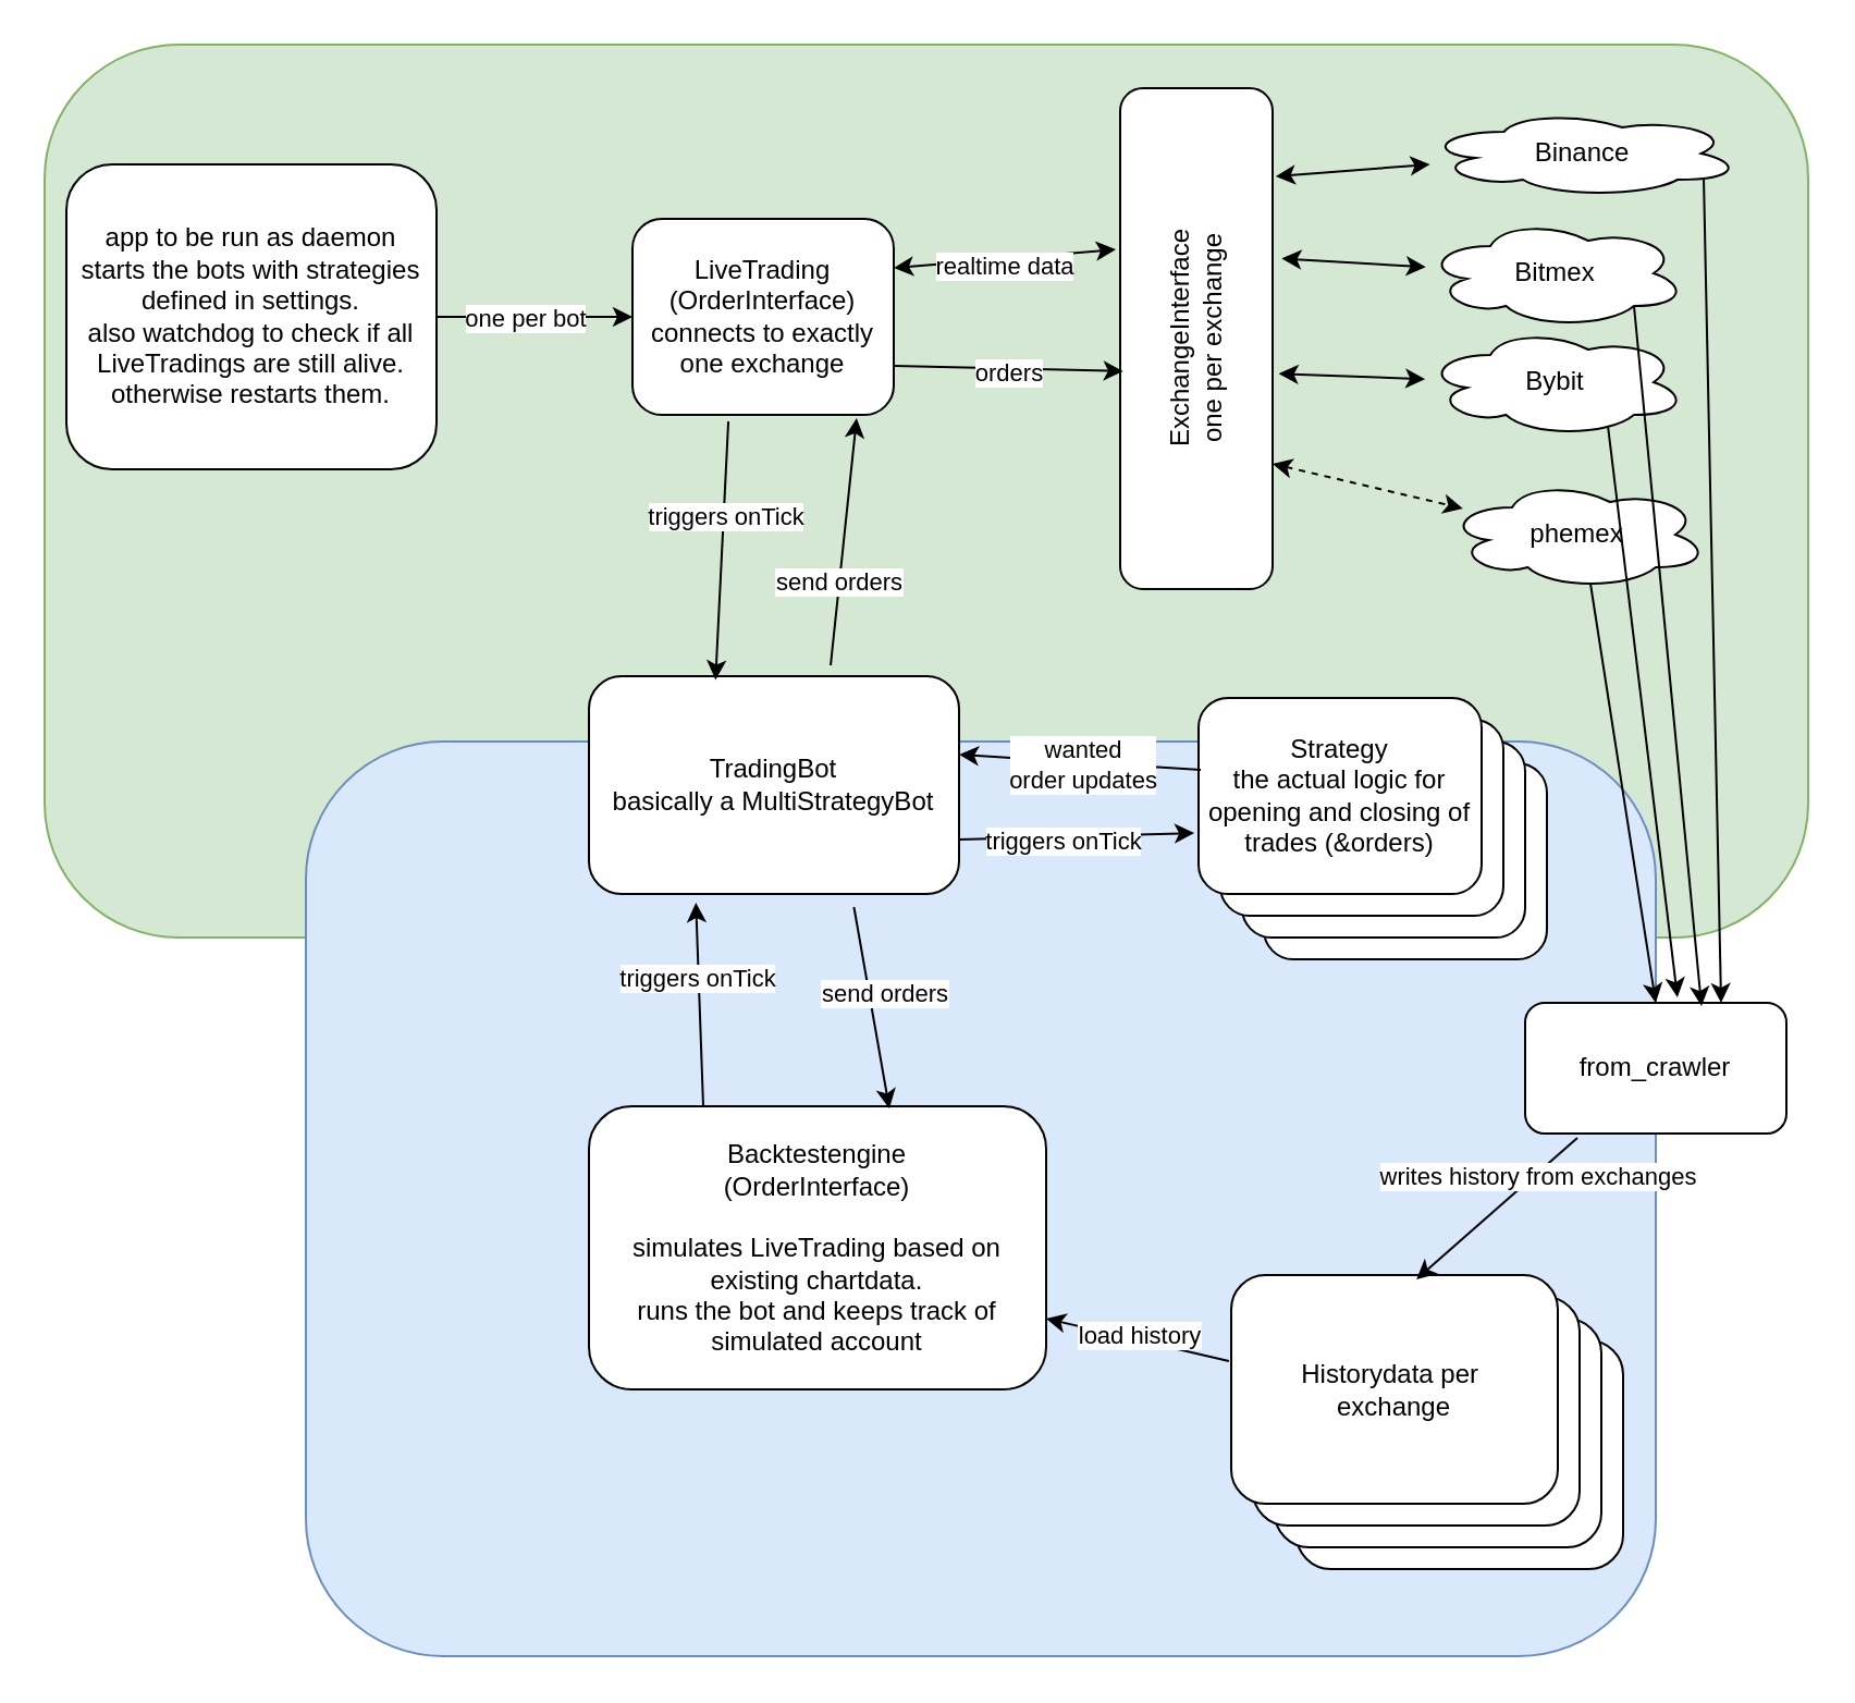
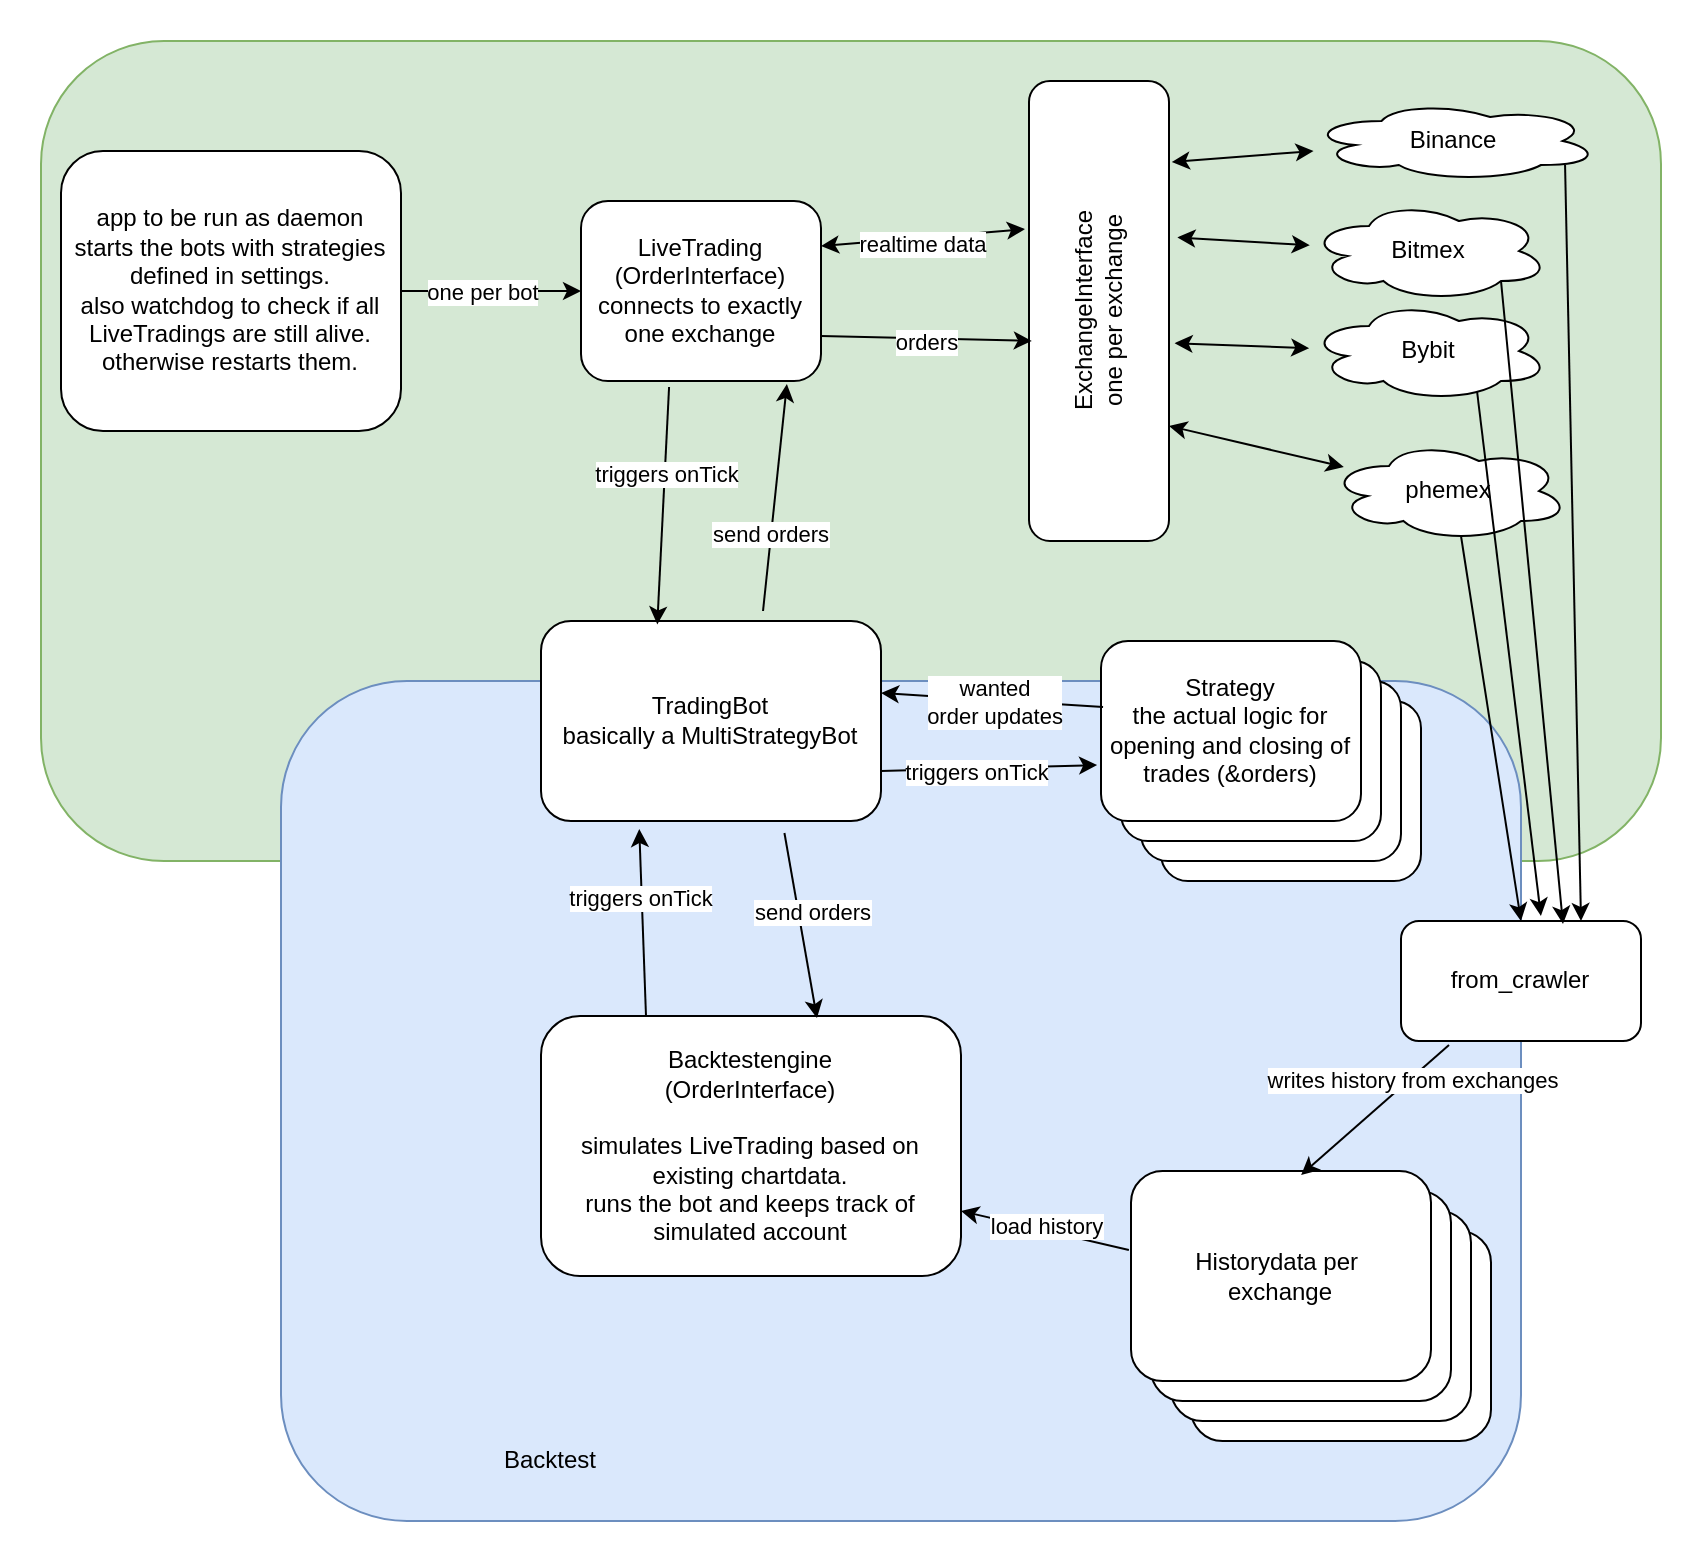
  <mxCell id="0" />
  <mxCell id="1" parent="0" />
  <mxCell id="2" value="" style="rounded=1;whiteSpace=wrap;html=1;fillColor=#d5e8d4;strokeColor=#82b366;" vertex="1" parent="1"><mxGeometry y="20" width="810" height="410" as="geometry" x="20" /></mxCell>
  <mxCell id="3" value="" style="rounded=1;whiteSpace=wrap;html=1;fillColor=#dae8fc;strokeColor=#6c8ebf;" vertex="1" parent="1"><mxGeometry x="140" y="340" width="620" height="420" as="geometry" /></mxCell>
  <mxCell id="4" value="Binance" style="ellipse;shape=cloud;whiteSpace=wrap;html=1;" vertex="1" parent="1"><mxGeometry x="654" y="50" width="145" height="40" as="geometry" /></mxCell>
  <mxCell id="5" value="Bybit" style="ellipse;shape=cloud;whiteSpace=wrap;html=1;" vertex="1" parent="1"><mxGeometry x="654" y="150" width="120" height="50" as="geometry" /></mxCell>
  <mxCell id="6" value="Bitmex" style="ellipse;shape=cloud;whiteSpace=wrap;html=1;" vertex="1" parent="1"><mxGeometry x="654" y="100" width="120" height="50" as="geometry" /></mxCell>
  <mxCell id="7" value="phemex" style="ellipse;shape=cloud;whiteSpace=wrap;html=1;" vertex="1" parent="1"><mxGeometry x="664" y="220" width="120" height="50" as="geometry" /></mxCell>
  <mxCell id="8" value="ExchangeInterface&lt;br&gt;one per exchange" style="rounded=1;whiteSpace=wrap;html=1;rotation=-90;" vertex="1" parent="1"><mxGeometry x="434" y="120" width="230" height="70" as="geometry" /></mxCell>
  <mxCell id="9" value="" style="endArrow=classic;startArrow=classic;html=1;exitX=0.824;exitY=1.02;exitDx=0;exitDy=0;exitPerimeter=0;" edge="1" parent="1" source="8" target="4"><mxGeometry width="50" height="50" relative="1" as="geometry"><mxPoint x="434" y="380" as="sourcePoint" /><mxPoint x="484" y="330" as="targetPoint" /></mxGeometry></mxCell>
  <mxCell id="10" value="" style="endArrow=classic;startArrow=classic;html=1;exitX=0.66;exitY=1.06;exitDx=0;exitDy=0;exitPerimeter=0;" edge="1" parent="1" source="8" target="6"><mxGeometry width="50" height="50" relative="1" as="geometry"><mxPoint x="525" y="94" as="sourcePoint" /><mxPoint x="664.35" y="87.698" as="targetPoint" /></mxGeometry></mxCell>
  <mxCell id="11" value="" style="endArrow=classic;startArrow=classic;html=1;exitX=0.43;exitY=1.04;exitDx=0;exitDy=0;exitPerimeter=0;" edge="1" parent="1" source="8" target="5"><mxGeometry width="50" height="50" relative="1" as="geometry"><mxPoint x="527" y="135" as="sourcePoint" /><mxPoint x="664" y="135" as="targetPoint" /></mxGeometry></mxCell>
- <mxCell id="12" value="" style="endArrow=classic;startArrow=classic;html=1;exitX=0.25;exitY=1;exitDx=0;exitDy=0;dashed=1;" edge="1" parent="1" source="8" target="7"><mxGeometry width="50" height="50" relative="1" as="geometry"><mxPoint x="524" y="175" as="sourcePoint" /><mxPoint x="664.427" y="182.021" as="targetPoint" /></mxGeometry></mxCell>
+ <mxCell id="12" value="" style="endArrow=classic;startArrow=classic;html=1;exitX=0.25;exitY=1;exitDx=0;exitDy=0;" edge="1" parent="1" source="8" target="7"><mxGeometry width="50" height="50" relative="1" as="geometry"><mxPoint x="524" y="175" as="sourcePoint" /><mxPoint x="664.427" y="182.021" as="targetPoint" /></mxGeometry></mxCell>
  <mxCell id="13" value="app to be run as daemon&lt;br&gt;starts the bots with strategies defined in settings.&lt;br&gt;also watchdog to check if all LiveTradings are still alive. otherwise restarts them." style="rounded=1;whiteSpace=wrap;html=1;" vertex="1" parent="1"><mxGeometry x="30" y="75" width="170" height="140" as="geometry" /></mxCell>
  <mxCell id="14" value="TradingBot&lt;br&gt;basically a MultiStrategyBot" style="rounded=1;whiteSpace=wrap;html=1;" vertex="1" parent="1"><mxGeometry x="270" y="310" width="170" height="100" as="geometry" /></mxCell>
  <mxCell id="15" value="LiveTrading (OrderInterface)&lt;br&gt;connects to exactly one exchange" style="rounded=1;whiteSpace=wrap;html=1;" vertex="1" parent="1"><mxGeometry x="290" y="100" width="120" height="90" as="geometry" /></mxCell>
  <mxCell id="16" value="" style="endArrow=classic;startArrow=classic;html=1;exitX=1;exitY=0.25;exitDx=0;exitDy=0;entryX=0.678;entryY=-0.029;entryDx=0;entryDy=0;entryPerimeter=0;" edge="1" parent="1" source="15" target="8"><mxGeometry width="50" height="50" relative="1" as="geometry"><mxPoint x="410" y="380" as="sourcePoint" /><mxPoint x="507" y="120" as="targetPoint" /></mxGeometry></mxCell>
  <mxCell id="17" value="realtime data" style="edgeLabel;html=1;align=center;verticalAlign=middle;resizable=0;points=[];" vertex="1" connectable="0" parent="16"><mxGeometry x="-0.285" y="-1" relative="1" as="geometry"><mxPoint x="13.95" y="0.72" as="offset" /></mxGeometry></mxCell>
  <mxCell id="18" value="" style="endArrow=classic;html=1;entryX=0.858;entryY=1.017;entryDx=0;entryDy=0;entryPerimeter=0;exitX=0.653;exitY=-0.05;exitDx=0;exitDy=0;exitPerimeter=0;" edge="1" parent="1" source="14" target="15"><mxGeometry width="50" height="50" relative="1" as="geometry"><mxPoint x="410" y="380" as="sourcePoint" /><mxPoint x="460" y="330" as="targetPoint" /></mxGeometry></mxCell>
  <mxCell id="19" value="send orders" style="edgeLabel;html=1;align=center;verticalAlign=middle;resizable=0;points=[];" vertex="1" connectable="0" parent="18"><mxGeometry x="-0.315" y="1" relative="1" as="geometry"><mxPoint as="offset" /></mxGeometry></mxCell>
  <mxCell id="20" value="" style="endArrow=classic;html=1;exitX=1;exitY=0.75;exitDx=0;exitDy=0;entryX=0.435;entryY=0.02;entryDx=0;entryDy=0;entryPerimeter=0;" edge="1" parent="1" source="15" target="8"><mxGeometry width="50" height="50" relative="1" as="geometry"><mxPoint x="410" y="380" as="sourcePoint" /><mxPoint x="460" y="330" as="targetPoint" /></mxGeometry></mxCell>
  <mxCell id="21" value="orders" style="edgeLabel;html=1;align=center;verticalAlign=middle;resizable=0;points=[];" vertex="1" connectable="0" parent="20"><mxGeometry x="-0.502" y="-2" relative="1" as="geometry"><mxPoint x="26.29" y="0.79" as="offset" /></mxGeometry></mxCell>
  <mxCell id="22" value="" style="endArrow=classic;html=1;exitX=0.367;exitY=1.033;exitDx=0;exitDy=0;exitPerimeter=0;entryX=0.342;entryY=0.017;entryDx=0;entryDy=0;entryPerimeter=0;" edge="1" parent="1" source="15" target="14"><mxGeometry width="50" height="50" relative="1" as="geometry"><mxPoint x="410" y="380" as="sourcePoint" /><mxPoint x="460" y="330" as="targetPoint" /></mxGeometry></mxCell>
  <mxCell id="23" value="triggers onTick" style="edgeLabel;html=1;align=center;verticalAlign=middle;resizable=0;points=[];" vertex="1" connectable="0" parent="22"><mxGeometry x="-0.266" y="1" relative="1" as="geometry"><mxPoint as="offset" /></mxGeometry></mxCell>
  <mxCell id="24" value="" style="endArrow=classic;html=1;exitX=1;exitY=0.5;exitDx=0;exitDy=0;entryX=0;entryY=0.5;entryDx=0;entryDy=0;" edge="1" parent="1" source="13" target="15"><mxGeometry width="50" height="50" relative="1" as="geometry"><mxPoint x="410" y="380" as="sourcePoint" /><mxPoint x="460" y="330" as="targetPoint" /></mxGeometry></mxCell>
  <mxCell id="25" value="one per bot" style="edgeLabel;html=1;align=center;verticalAlign=middle;resizable=0;points=[];" vertex="1" connectable="0" parent="24"><mxGeometry x="-0.367" y="-1" relative="1" as="geometry"><mxPoint x="12" y="-1" as="offset" /></mxGeometry></mxCell>
  <mxCell id="26" value="" style="rounded=1;whiteSpace=wrap;html=1;" vertex="1" parent="1"><mxGeometry x="580" y="350" width="130" height="90" as="geometry" /></mxCell>
  <mxCell id="27" value="" style="rounded=1;whiteSpace=wrap;html=1;" vertex="1" parent="1"><mxGeometry x="570" y="340" width="130" height="90" as="geometry" /></mxCell>
  <mxCell id="28" value="" style="rounded=1;whiteSpace=wrap;html=1;" vertex="1" parent="1"><mxGeometry x="560" y="330" width="130" height="90" as="geometry" /></mxCell>
  <mxCell id="29" value="Strategy&lt;br&gt;the actual logic for opening and closing of trades (&amp;amp;orders)" style="rounded=1;whiteSpace=wrap;html=1;" vertex="1" parent="1"><mxGeometry x="550" y="320" width="130" height="90" as="geometry" /></mxCell>
  <mxCell id="30" value="" style="endArrow=classic;html=1;entryX=-0.015;entryY=0.689;entryDx=0;entryDy=0;exitX=1;exitY=0.75;exitDx=0;exitDy=0;entryPerimeter=0;" edge="1" parent="1" source="14" target="29"><mxGeometry width="50" height="50" relative="1" as="geometry"><mxPoint x="410" y="380" as="sourcePoint" /><mxPoint x="460" y="330" as="targetPoint" /></mxGeometry></mxCell>
  <mxCell id="31" value="triggers onTick" style="edgeLabel;html=1;align=center;verticalAlign=middle;resizable=0;points=[];" vertex="1" connectable="0" parent="30"><mxGeometry x="-0.474" y="1" relative="1" as="geometry"><mxPoint x="19.04" y="1.78" as="offset" /></mxGeometry></mxCell>
  <mxCell id="32" value="" style="endArrow=classic;html=1;exitX=0.008;exitY=0.367;exitDx=0;exitDy=0;exitPerimeter=0;entryX=1;entryY=0.36;entryDx=0;entryDy=0;entryPerimeter=0;" edge="1" parent="1" source="29" target="14"><mxGeometry width="50" height="50" relative="1" as="geometry"><mxPoint x="410" y="380" as="sourcePoint" /><mxPoint x="460" y="330" as="targetPoint" /></mxGeometry></mxCell>
  <mxCell id="33" value="wanted &lt;br&gt;order updates" style="edgeLabel;html=1;align=center;verticalAlign=middle;resizable=0;points=[];" vertex="1" connectable="0" parent="32"><mxGeometry x="0.321" y="2" relative="1" as="geometry"><mxPoint x="18.94" y="-0.39" as="offset" /></mxGeometry></mxCell>
  <mxCell id="34" value="Backtestengine&lt;br&gt;(OrderInterface)&lt;br&gt;&lt;br&gt;simulates LiveTrading based on existing chartdata.&lt;br&gt;runs the bot and keeps track of simulated account" style="rounded=1;whiteSpace=wrap;html=1;" vertex="1" parent="1"><mxGeometry x="270" y="507.5" width="210" height="130" as="geometry" /></mxCell>
  <mxCell id="35" value="" style="endArrow=classic;html=1;exitX=0.25;exitY=0;exitDx=0;exitDy=0;entryX=0.289;entryY=1.04;entryDx=0;entryDy=0;entryPerimeter=0;" edge="1" parent="1" source="34" target="14"><mxGeometry width="50" height="50" relative="1" as="geometry"><mxPoint x="410" y="380" as="sourcePoint" /><mxPoint x="460" y="330" as="targetPoint" /></mxGeometry></mxCell>
  <mxCell id="36" value="triggers onTick" style="edgeLabel;html=1;align=center;verticalAlign=middle;resizable=0;points=[];" vertex="1" connectable="0" parent="35"><mxGeometry x="0.255" y="1" relative="1" as="geometry"><mxPoint as="offset" /></mxGeometry></mxCell>
  <mxCell id="37" value="" style="endArrow=classic;html=1;exitX=0.716;exitY=1.06;exitDx=0;exitDy=0;exitPerimeter=0;entryX=0.657;entryY=0.008;entryDx=0;entryDy=0;entryPerimeter=0;" edge="1" parent="1" source="14" target="34"><mxGeometry width="50" height="50" relative="1" as="geometry"><mxPoint x="410" y="380" as="sourcePoint" /><mxPoint x="460" y="330" as="targetPoint" /></mxGeometry></mxCell>
  <mxCell id="38" value="send orders" style="edgeLabel;html=1;align=center;verticalAlign=middle;resizable=0;points=[];" vertex="1" connectable="0" parent="37"><mxGeometry x="0.364" relative="1" as="geometry"><mxPoint x="2.64" y="-23.99" as="offset" /></mxGeometry></mxCell>
+ <mxCell id="39" value="Backtest" style="text;html=1;strokeColor=none;fillColor=none;align=center;verticalAlign=middle;whiteSpace=wrap;rounded=0;" vertex="1" parent="1"><mxGeometry x="250" y="720" width="50" height="20" as="geometry" /></mxCell>
  <mxCell id="40" value="" style="rounded=1;whiteSpace=wrap;html=1;" vertex="1" parent="1"><mxGeometry x="595" y="615" width="150" height="105" as="geometry" /></mxCell>
  <mxCell id="41" value="" style="rounded=1;whiteSpace=wrap;html=1;" vertex="1" parent="1"><mxGeometry x="585" y="605" width="150" height="105" as="geometry" /></mxCell>
  <mxCell id="42" value="" style="rounded=1;whiteSpace=wrap;html=1;" vertex="1" parent="1"><mxGeometry x="575" y="595" width="150" height="105" as="geometry" /></mxCell>
  <mxCell id="43" value="Historydata per&amp;nbsp;&lt;br&gt;exchange" style="rounded=1;whiteSpace=wrap;html=1;" vertex="1" parent="1"><mxGeometry x="565" y="585" width="150" height="105" as="geometry" /></mxCell>
  <mxCell id="44" value="" style="endArrow=classic;html=1;exitX=-0.007;exitY=0.376;exitDx=0;exitDy=0;exitPerimeter=0;entryX=1;entryY=0.75;entryDx=0;entryDy=0;" edge="1" parent="1" source="43" target="34"><mxGeometry width="50" height="50" relative="1" as="geometry"><mxPoint x="410" y="580" as="sourcePoint" /><mxPoint x="460" y="530" as="targetPoint" /></mxGeometry></mxCell>
  <mxCell id="45" value="load history" style="edgeLabel;html=1;align=center;verticalAlign=middle;resizable=0;points=[];" vertex="1" connectable="0" parent="44"><mxGeometry x="0.416" y="2" relative="1" as="geometry"><mxPoint x="18.85" as="offset" /></mxGeometry></mxCell>
  <mxCell id="46" value="from_crawler" style="rounded=1;whiteSpace=wrap;html=1;" vertex="1" parent="1"><mxGeometry x="700" y="460" width="120" height="60" as="geometry" /></mxCell>
  <mxCell id="47" value="" style="endArrow=classic;html=1;entryX=0.5;entryY=0;entryDx=0;entryDy=0;exitX=0.55;exitY=0.95;exitDx=0;exitDy=0;exitPerimeter=0;" edge="1" parent="1" source="7" target="46"><mxGeometry width="50" height="50" relative="1" as="geometry"><mxPoint x="410" y="380" as="sourcePoint" /><mxPoint x="460" y="330" as="targetPoint" /></mxGeometry></mxCell>
  <mxCell id="48" value="" style="endArrow=classic;html=1;exitX=0.7;exitY=0.9;exitDx=0;exitDy=0;exitPerimeter=0;entryX=0.583;entryY=-0.042;entryDx=0;entryDy=0;entryPerimeter=0;" edge="1" parent="1" source="5" target="46"><mxGeometry width="50" height="50" relative="1" as="geometry"><mxPoint x="730" y="257.5" as="sourcePoint" /><mxPoint x="760" y="457.5" as="targetPoint" /></mxGeometry></mxCell>
  <mxCell id="49" value="" style="endArrow=classic;html=1;exitX=0.8;exitY=0.8;exitDx=0;exitDy=0;exitPerimeter=0;entryX=0.675;entryY=0.025;entryDx=0;entryDy=0;entryPerimeter=0;" edge="1" parent="1" source="6" target="46"><mxGeometry width="50" height="50" relative="1" as="geometry"><mxPoint x="748" y="205" as="sourcePoint" /><mxPoint x="758.726" y="457.5" as="targetPoint" /></mxGeometry></mxCell>
  <mxCell id="50" value="" style="endArrow=classic;html=1;exitX=0.883;exitY=0.8;exitDx=0;exitDy=0;exitPerimeter=0;entryX=0.75;entryY=0;entryDx=0;entryDy=0;" edge="1" parent="1" source="4" target="46"><mxGeometry width="50" height="50" relative="1" as="geometry"><mxPoint x="748" y="205" as="sourcePoint" /><mxPoint x="769.96" y="454.98" as="targetPoint" /></mxGeometry></mxCell>
  <mxCell id="51" value="" style="endArrow=classic;html=1;entryX=0.567;entryY=0.019;entryDx=0;entryDy=0;entryPerimeter=0;exitX=0.2;exitY=1.033;exitDx=0;exitDy=0;exitPerimeter=0;" edge="1" parent="1" source="46" target="43"><mxGeometry width="50" height="50" relative="1" as="geometry"><mxPoint x="410" y="380" as="sourcePoint" /><mxPoint x="460" y="330" as="targetPoint" /></mxGeometry></mxCell>
  <mxCell id="52" value="writes history from exchanges" style="edgeLabel;html=1;align=center;verticalAlign=middle;resizable=0;points=[];" vertex="1" connectable="0" parent="51"><mxGeometry x="-0.494" y="1" relative="1" as="geometry"><mxPoint as="offset" /></mxGeometry></mxCell>
